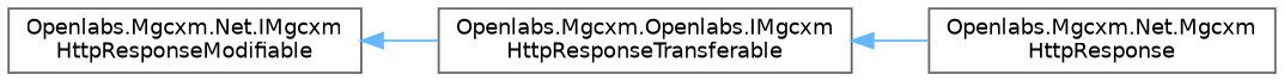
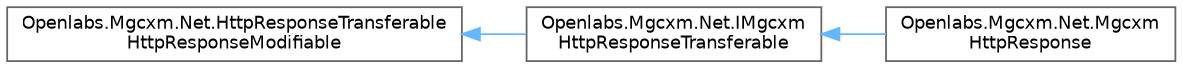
  digraph {
    rankdir=LR
    node [color=grey40 fillcolor=white fontname=Helvetica fontsize=10 shape=box style=filled]
    edge [color=steelblue1 dir=back fontname=Helvetica fontsize=10 labelfontname=Helvetica labelfontsize=10 style=solid]
-   n1 [height=0.2 label="Openlabs.Mgcxm.Net.IMgcxm\lHttpResponseModifiable" width=0.4]
-   n2 [height=0.2 label="Openlabs.Mgcxm.Openlabs.IMgcxm\lHttpResponseTransferable" width=0.4]
+   n1 [height=0.2 label="Openlabs.Mgcxm.Net.HttpResponseTransferable\lHttpResponseModifiable" width=0.4]
+   n2 [height=0.2 label="Openlabs.Mgcxm.Net.IMgcxm\lHttpResponseTransferable" width=0.4]
    n3 [height=0.2 label="Openlabs.Mgcxm.Net.Mgcxm\lHttpResponse" width=0.4]
    n1 -> n2
    n2 -> n3
  }
